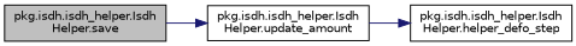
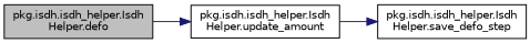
  digraph {
    rankdir=LR
    node [color=black fillcolor=white fontname=Helvetica fontsize=10 shape=record style=filled]
    edge [color=midnightblue fontname=Helvetica fontsize=10 labelfontname=Helvetica labelfontsize=10 style=solid]
-   n1 [fillcolor=grey75 fontcolor=black height=0.2 label="pkg.isdh.isdh_helper.Isdh\lHelper.save" width=0.4]
+   n1 [fillcolor=grey75 fontcolor=black height=0.2 label="pkg.isdh.isdh_helper.Isdh\lHelper.defo" width=0.4]
    n2 [height=0.2 label="pkg.isdh.isdh_helper.Isdh\lHelper.update_amount" width=0.4]
-   n3 [height=0.2 label="pkg.isdh.isdh_helper.Isdh\lHelper.helper_defo_step" width=0.4]
+   n3 [height=0.2 label="pkg.isdh.isdh_helper.Isdh\lHelper.save_defo_step" width=0.4]
    n1 -> n2
    n2 -> n3
  }
